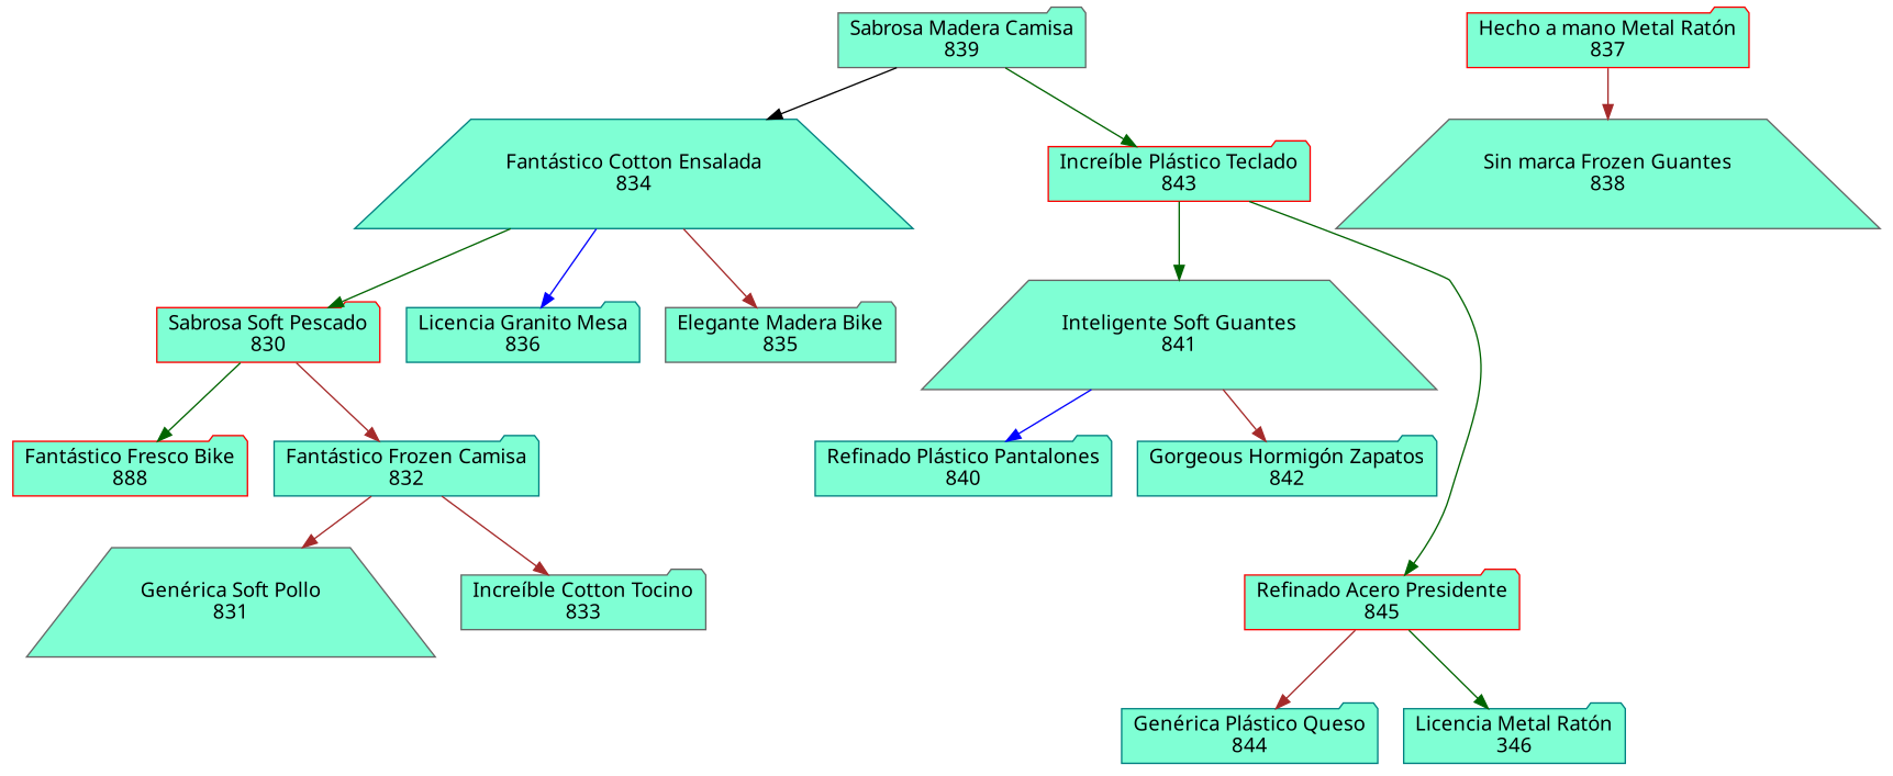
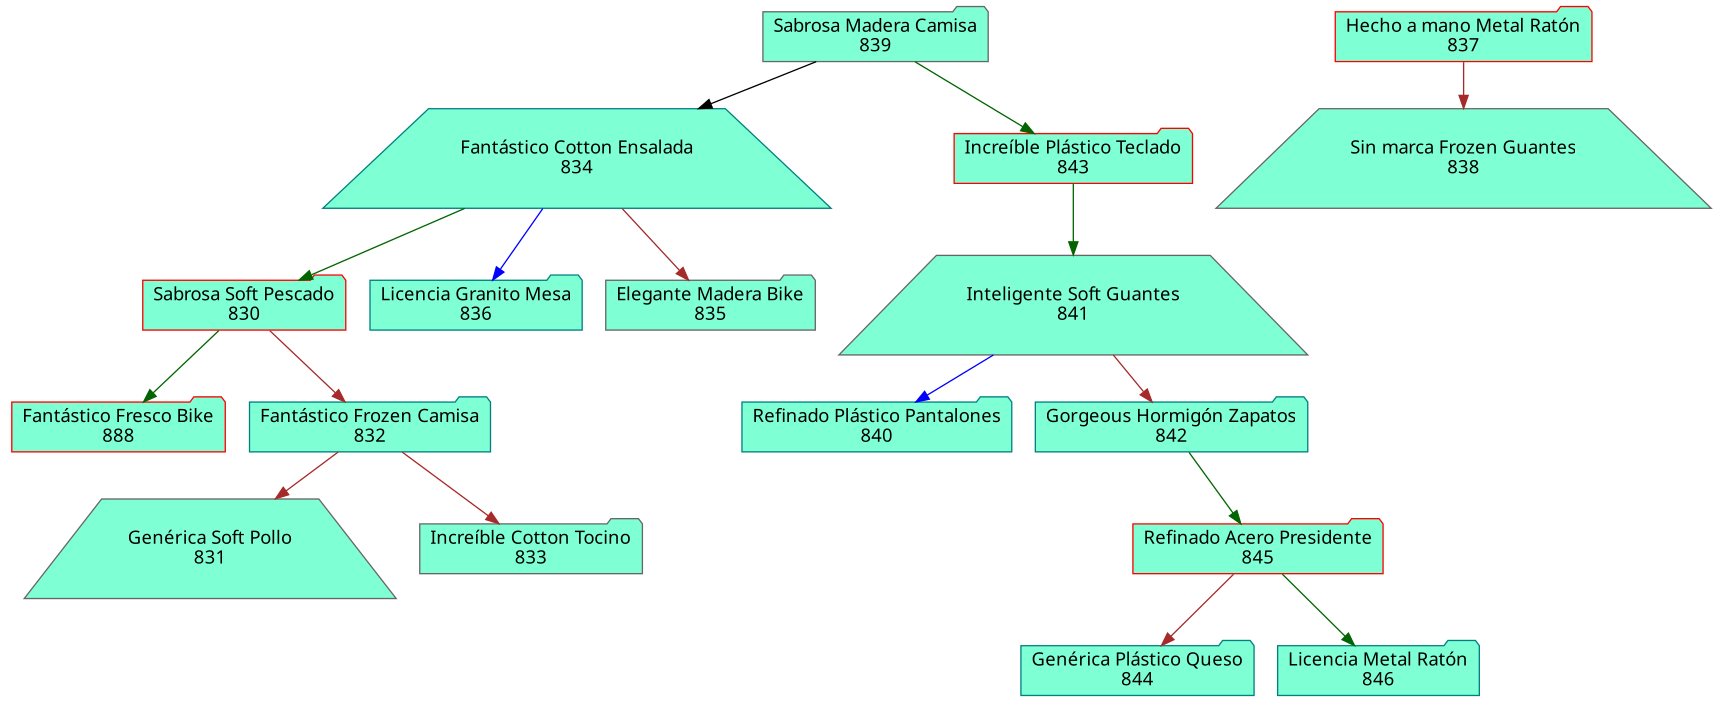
  digraph {
    fontname="Noto Sans"
    node [color=teal fillcolor=aquamarine fontname="Noto Sans" shape=folder style=filled]
    edge [color=brown fontname="Noto Sans"]
    n1 [color=gray40 label="Sabrosa Madera Camisa\n839"]
    n2 [label="Fantástico Cotton Ensalada\n834" shape=trapezium]
    n3 [color=red label="Increíble Plástico Teclado\n843"]
    n4 [color=red label="Sabrosa Soft Pescado\n830"]
    n5 [label="Licencia Granito Mesa\n836"]
    n6 [color=gray40 label="Elegante Madera Bike\n835"]
    n7 [color=gray40 label="Inteligente Soft Guantes\n841" shape=trapezium]
    n8 [color=red label="Refinado Acero Presidente\n845"]
    n9 [color=red label="Fantástico Fresco Bike\n888"]
    n10 [label="Fantástico Frozen Camisa\n832"]
    n11 [label="Refinado Plástico Pantalones\n840"]
    n12 [label="Gorgeous Hormigón Zapatos\n842"]
    n13 [label="Genérica Plástico Queso\n844"]
-   n14 [label="Licencia Metal Ratón\n346"]
+   n14 [label="Licencia Metal Ratón\n846"]
    n15 [color=gray40 label="Genérica Soft Pollo\n831" shape=trapezium]
    n16 [color=gray40 label="Increíble Cotton Tocino\n833"]
    n17 [color=red label="Hecho a mano Metal Ratón\n837"]
    n18 [color=gray40 label="Sin marca Frozen Guantes\n838" shape=trapezium]
    n1 -> n2 [color=black]
    n1 -> n3 [color=darkgreen]
    n2 -> n4 [color=darkgreen]
    n2 -> n5 [color=blue]
    n2 -> n6
    n3 -> n7 [color=darkgreen]
-   n3 -> n8 [color=darkgreen]
+   n12 -> n8 [color=darkgreen]
    n4 -> n9 [color=darkgreen]
    n4 -> n10
    n7 -> n11 [color=blue]
    n7 -> n12
    n8 -> n13
    n8 -> n14 [color=darkgreen]
    n10 -> n15
    n10 -> n16
    n17 -> n18
  }
